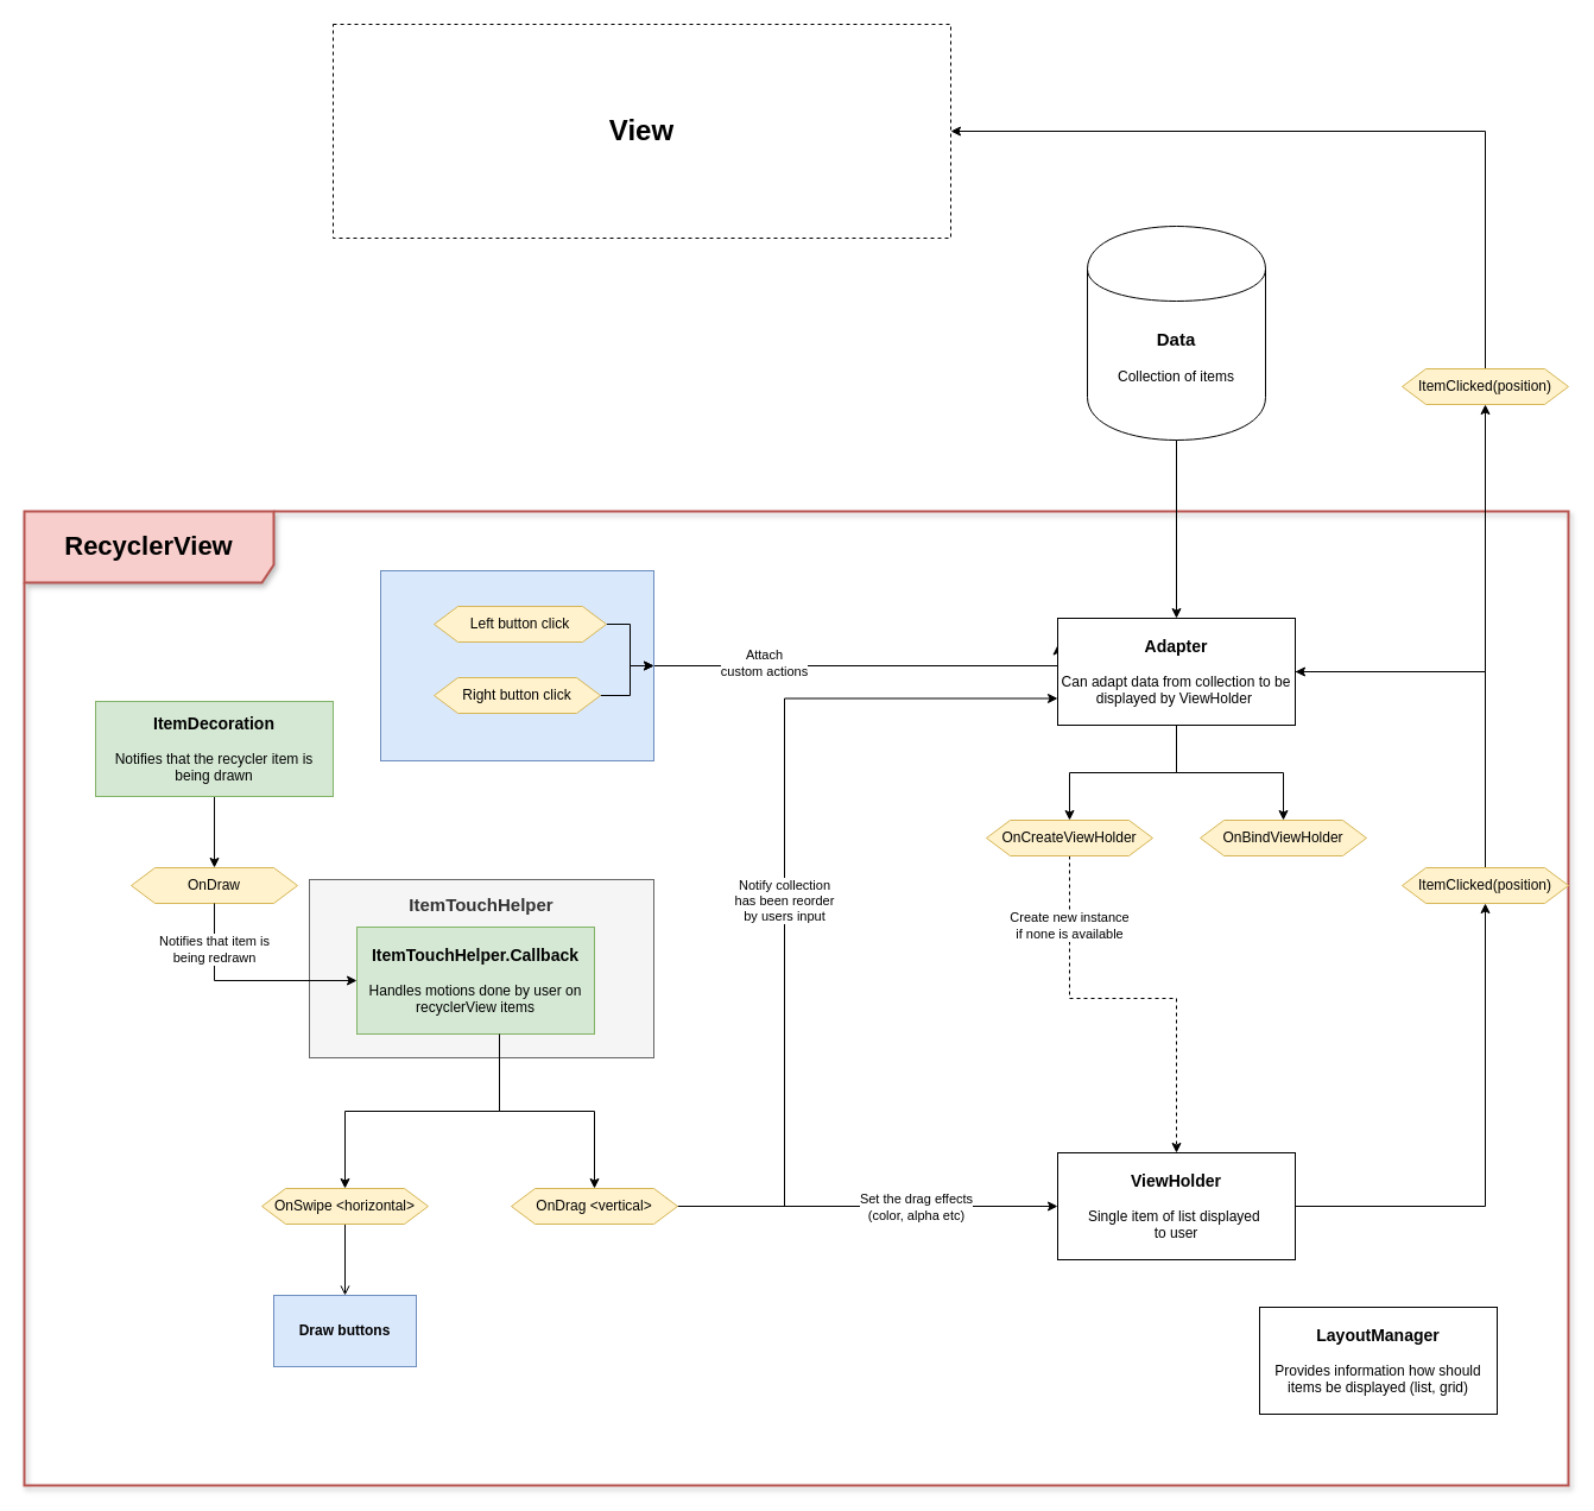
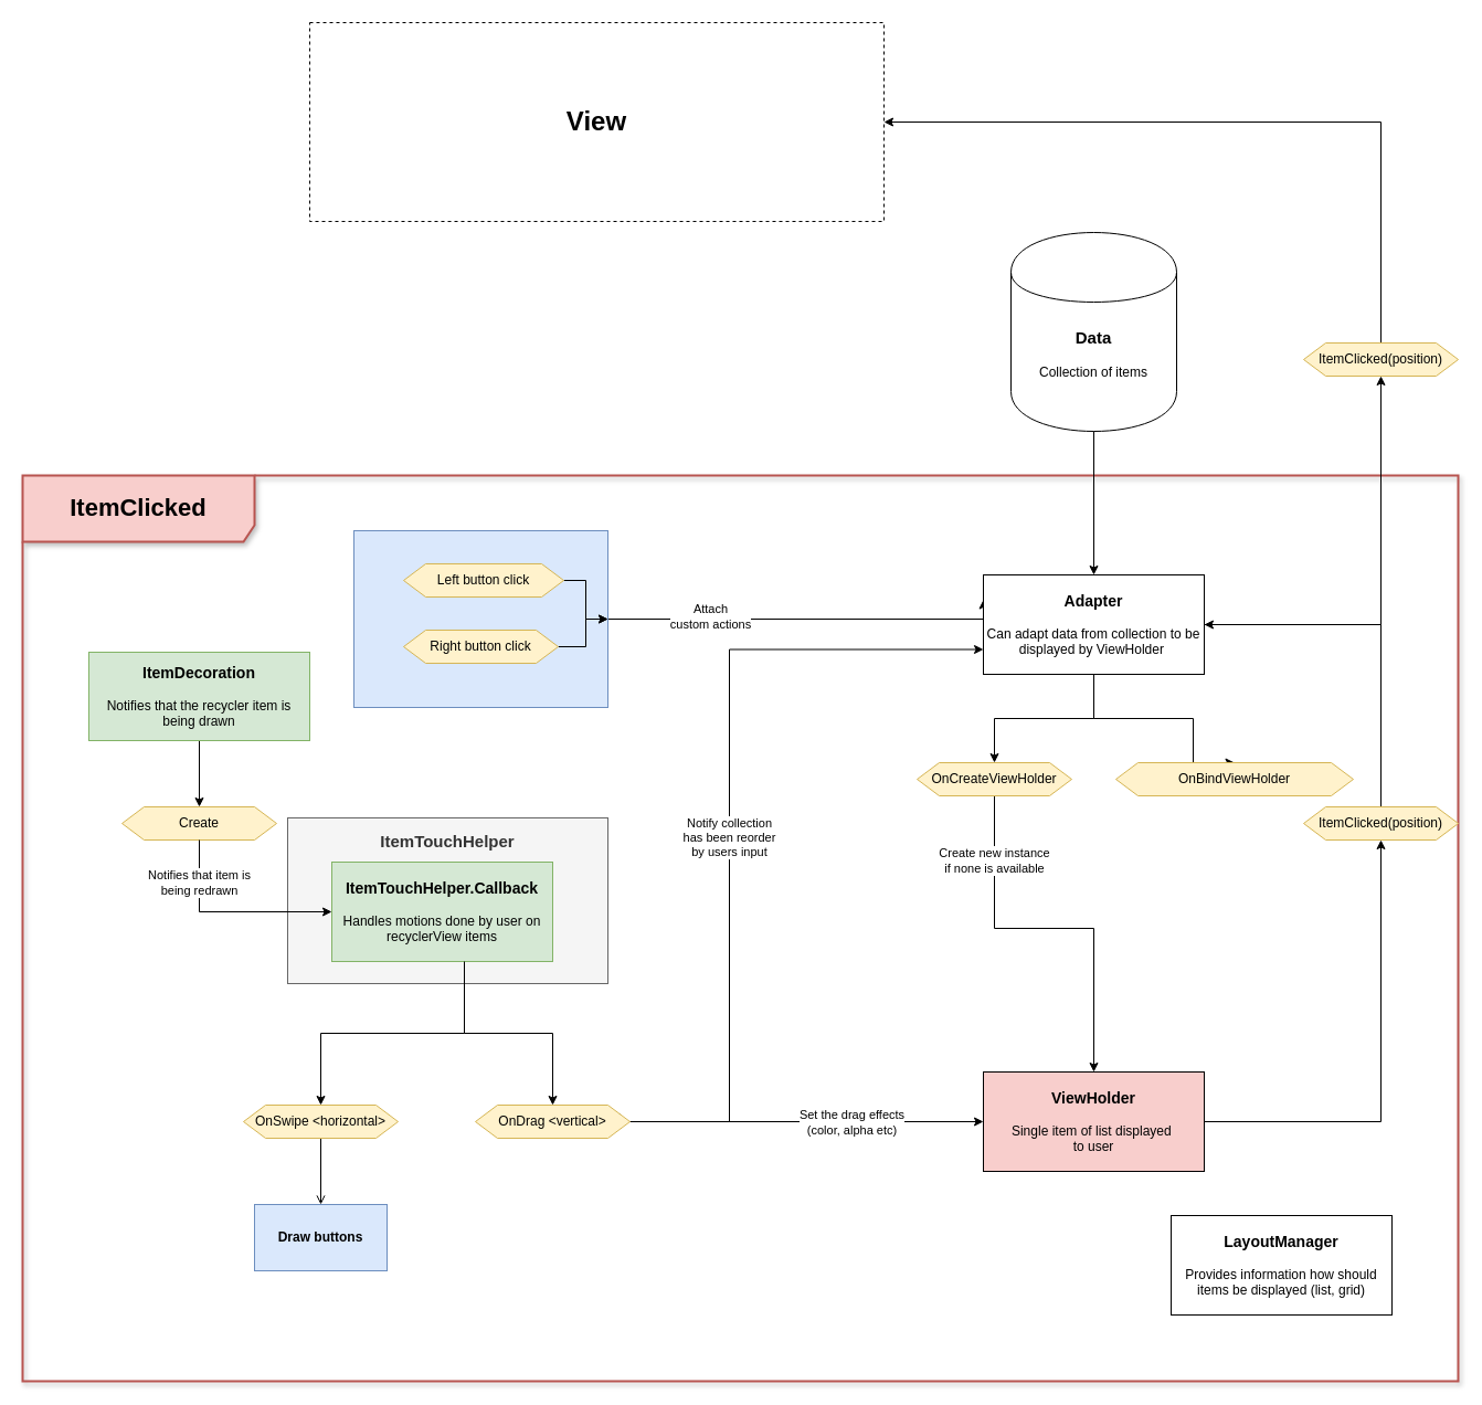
  <mxCell id="0" />
  <mxCell id="1" parent="0" />
- <mxCell id="2" value="&lt;font style=&quot;font-size: 22px&quot;&gt;&lt;b&gt;RecyclerView&lt;/b&gt;&lt;/font&gt;" style="shape=umlFrame;whiteSpace=wrap;html=1;width=210;height=60;fillColor=#f8cecc;strokeColor=#b85450;sketch=0;shadow=1;strokeWidth=2;perimeterSpacing=10;" vertex="1" parent="1"><mxGeometry x="20" y="430" width="1300" height="820" as="geometry" /></mxCell>
+ <mxCell id="2" value="&lt;font style=&quot;font-size: 22px&quot;&gt;&lt;b&gt;ItemClicked&lt;/b&gt;&lt;/font&gt;" style="shape=umlFrame;whiteSpace=wrap;html=1;width=210;height=60;fillColor=#f8cecc;strokeColor=#b85450;sketch=0;shadow=1;strokeWidth=2;perimeterSpacing=10;" vertex="1" parent="1"><mxGeometry x="20" y="430" width="1300" height="820" as="geometry" /></mxCell>
  <mxCell id="3" style="edgeStyle=orthogonalEdgeStyle;rounded=0;orthogonalLoop=1;jettySize=auto;html=1;entryX=0.5;entryY=0;entryDx=0;entryDy=0;strokeWidth=1;" edge="1" parent="1" source="44" target="11"><mxGeometry relative="1" as="geometry"><mxPoint x="850" y="660" as="targetPoint" /></mxGeometry></mxCell>
  <mxCell id="4" style="edgeStyle=orthogonalEdgeStyle;rounded=0;orthogonalLoop=1;jettySize=auto;html=1;entryX=0.5;entryY=0;entryDx=0;entryDy=0;strokeWidth=1;" edge="1" parent="1" source="44" target="12"><mxGeometry relative="1" as="geometry"><mxPoint x="1070" y="660" as="targetPoint" /><Array as="points"><mxPoint x="990" y="650" /><mxPoint x="1080" y="650" /></Array></mxGeometry></mxCell>
- <mxCell id="5" value="Create new instance&lt;br&gt;if none is available" style="edgeStyle=orthogonalEdgeStyle;rounded=0;orthogonalLoop=1;jettySize=auto;html=1;entryX=0.5;entryY=0;entryDx=0;entryDy=0;strokeWidth=1;exitX=0.5;exitY=1;exitDx=0;exitDy=0;dashed=1;" edge="1" parent="1" source="11" target="7"><mxGeometry x="-0.652" relative="1" as="geometry"><mxPoint x="845" y="710" as="sourcePoint" /><mxPoint x="968" y="830" as="targetPoint" /><Array as="points"><mxPoint x="900" y="840" /><mxPoint x="990" y="840" /></Array><mxPoint as="offset" /></mxGeometry></mxCell>
+ <mxCell id="5" value="Create new instance&lt;br&gt;if none is available" style="edgeStyle=orthogonalEdgeStyle;rounded=0;orthogonalLoop=1;jettySize=auto;html=1;entryX=0.5;entryY=0;entryDx=0;entryDy=0;strokeWidth=1;exitX=0.5;exitY=1;exitDx=0;exitDy=0;" edge="1" parent="1" source="11" target="7"><mxGeometry x="-0.652" relative="1" as="geometry"><mxPoint x="845" y="710" as="sourcePoint" /><mxPoint x="968" y="830" as="targetPoint" /><Array as="points"><mxPoint x="900" y="840" /><mxPoint x="990" y="840" /></Array><mxPoint as="offset" /></mxGeometry></mxCell>
  <mxCell id="6" style="edgeStyle=orthogonalEdgeStyle;rounded=0;orthogonalLoop=1;jettySize=auto;html=1;entryX=0.5;entryY=1;entryDx=0;entryDy=0;strokeWidth=1;" edge="1" parent="1" source="7" target="16"><mxGeometry relative="1" as="geometry" /></mxCell>
- <mxCell id="7" value="&lt;font&gt;&lt;b&gt;&lt;font style=&quot;font-size: 14px&quot;&gt;ViewHolder&lt;/font&gt;&lt;/b&gt;&lt;br&gt;&lt;br&gt;&lt;span style=&quot;font-size: 12px&quot;&gt;Single item of list displayed&amp;nbsp;&lt;/span&gt;&lt;br&gt;&lt;span style=&quot;font-size: 12px&quot;&gt;to user&lt;/span&gt;&lt;br&gt;&lt;/font&gt;" style="rounded=0;whiteSpace=wrap;html=1;" vertex="1" parent="1"><mxGeometry x="890" y="970" width="200" height="90" as="geometry" /></mxCell>
+ <mxCell id="7" value="&lt;font&gt;&lt;b&gt;&lt;font style=&quot;font-size: 14px&quot;&gt;ViewHolder&lt;/font&gt;&lt;/b&gt;&lt;br&gt;&lt;br&gt;&lt;span style=&quot;font-size: 12px&quot;&gt;Single item of list displayed&amp;nbsp;&lt;/span&gt;&lt;br&gt;&lt;span style=&quot;font-size: 12px&quot;&gt;to user&lt;/span&gt;&lt;br&gt;&lt;/font&gt;" style="rounded=0;whiteSpace=wrap;html=1;fillColor=#f8cecc;" vertex="1" parent="1"><mxGeometry x="890" y="970" width="200" height="90" as="geometry" /></mxCell>
  <mxCell id="8" value="&lt;font&gt;&lt;b&gt;&lt;font style=&quot;font-size: 14px&quot;&gt;LayoutManager&lt;/font&gt;&lt;/b&gt;&lt;br&gt;&lt;br&gt;Provides information how should items be displayed (list, grid)&lt;br&gt;&lt;/font&gt;" style="rounded=0;whiteSpace=wrap;html=1;" vertex="1" parent="1"><mxGeometry x="1060" y="1100" width="200" height="90" as="geometry" /></mxCell>
  <mxCell id="9" style="edgeStyle=orthogonalEdgeStyle;rounded=0;orthogonalLoop=1;jettySize=auto;html=1;entryX=0.5;entryY=0;entryDx=0;entryDy=0;strokeWidth=1;" edge="1" parent="1" source="10" target="13"><mxGeometry relative="1" as="geometry" /></mxCell>
  <mxCell id="10" value="&lt;font&gt;&lt;span style=&quot;font-size: 14px&quot;&gt;&lt;b&gt;ItemDecoration&lt;/b&gt;&lt;/span&gt;&lt;br&gt;&lt;br&gt;Notifies that the recycler item is being drawn&lt;br&gt;&lt;/font&gt;" style="rounded=0;whiteSpace=wrap;html=1;fillColor=#d5e8d4;strokeColor=#82b366;" vertex="1" parent="1"><mxGeometry x="80" y="590" width="200" height="80" as="geometry" /></mxCell>
  <mxCell id="11" value="OnCreateViewHolder" style="shape=hexagon;perimeter=hexagonPerimeter2;whiteSpace=wrap;html=1;fixedSize=1;fillColor=#fff2cc;strokeColor=#d6b656;" vertex="1" parent="1"><mxGeometry x="830" y="690" width="140" height="30" as="geometry" /></mxCell>
- <mxCell id="12" value="OnBindViewHolder" style="shape=hexagon;perimeter=hexagonPerimeter2;whiteSpace=wrap;html=1;fixedSize=1;fillColor=#fff2cc;strokeColor=#d6b656;" vertex="1" parent="1"><mxGeometry x="1010" y="690" width="140" height="30" as="geometry" /></mxCell>
- <mxCell id="13" value="OnDraw" style="shape=hexagon;perimeter=hexagonPerimeter2;whiteSpace=wrap;html=1;fixedSize=1;fillColor=#fff2cc;strokeColor=#d6b656;" vertex="1" parent="1"><mxGeometry x="110" y="730" width="140" height="30" as="geometry" /></mxCell>
+ <mxCell id="12" value="OnBindViewHolder" style="shape=hexagon;perimeter=hexagonPerimeter2;whiteSpace=wrap;html=1;fixedSize=1;fillColor=#fff2cc;strokeColor=#d6b656;" vertex="1" parent="1"><mxGeometry x="1010" y="690" width="215" height="30" as="geometry" /></mxCell>
+ <mxCell id="13" value="Create" style="shape=hexagon;perimeter=hexagonPerimeter2;whiteSpace=wrap;html=1;fixedSize=1;fillColor=#fff2cc;strokeColor=#d6b656;" vertex="1" parent="1"><mxGeometry x="110" y="730" width="140" height="30" as="geometry" /></mxCell>
  <mxCell id="14" value="&lt;font style=&quot;font-size: 24px&quot;&gt;&lt;b&gt;View&lt;/b&gt;&lt;/font&gt;" style="rounded=0;whiteSpace=wrap;html=1;dashed=1;" vertex="1" parent="1"><mxGeometry x="280" y="20" width="520" height="180" as="geometry" /></mxCell>
  <mxCell id="15" style="edgeStyle=orthogonalEdgeStyle;rounded=0;orthogonalLoop=1;jettySize=auto;html=1;entryX=1;entryY=0.5;entryDx=0;entryDy=0;strokeWidth=1;exitX=0.5;exitY=0;exitDx=0;exitDy=0;" edge="1" parent="1" source="16" target="44"><mxGeometry relative="1" as="geometry"><Array as="points"><mxPoint x="1250" y="565" /></Array></mxGeometry></mxCell>
  <mxCell id="16" value="ItemClicked(position)" style="shape=hexagon;perimeter=hexagonPerimeter2;whiteSpace=wrap;html=1;fixedSize=1;fillColor=#fff2cc;strokeColor=#d6b656;" vertex="1" parent="1"><mxGeometry x="1180" y="730" width="140" height="30" as="geometry" /></mxCell>
  <mxCell id="17" style="edgeStyle=orthogonalEdgeStyle;rounded=0;orthogonalLoop=1;jettySize=auto;html=1;exitX=0.5;exitY=0;exitDx=0;exitDy=0;entryX=1;entryY=0.5;entryDx=0;entryDy=0;strokeWidth=1;" edge="1" parent="1" source="18" target="14"><mxGeometry relative="1" as="geometry" /></mxCell>
  <mxCell id="18" value="ItemClicked(position)" style="shape=hexagon;perimeter=hexagonPerimeter2;whiteSpace=wrap;html=1;fixedSize=1;fillColor=#fff2cc;strokeColor=#d6b656;" vertex="1" parent="1"><mxGeometry x="1180" y="310" width="140" height="30" as="geometry" /></mxCell>
  <mxCell id="19" style="edgeStyle=orthogonalEdgeStyle;rounded=0;orthogonalLoop=1;jettySize=auto;html=1;strokeWidth=1;" edge="1" parent="1" source="44" target="18"><mxGeometry relative="1" as="geometry" /></mxCell>
  <mxCell id="20" style="edgeStyle=orthogonalEdgeStyle;rounded=0;orthogonalLoop=1;jettySize=auto;html=1;entryX=0;entryY=0.5;entryDx=0;entryDy=0;strokeWidth=1;" edge="1" parent="1" source="23" target="7"><mxGeometry relative="1" as="geometry" /></mxCell>
  <mxCell id="21" value="Set the drag effects&lt;br&gt;(color, alpha etc)" style="edgeLabel;html=1;align=center;verticalAlign=middle;resizable=0;points=[];" vertex="1" connectable="0" parent="20"><mxGeometry x="0.021" y="3" relative="1" as="geometry"><mxPoint x="37.14" y="3" as="offset" /></mxGeometry></mxCell>
  <mxCell id="22" value="Notify collection&lt;br&gt;has been reorder&lt;br&gt;by users input" style="edgeStyle=orthogonalEdgeStyle;rounded=0;orthogonalLoop=1;jettySize=auto;html=1;entryX=0;entryY=0.75;entryDx=0;entryDy=0;strokeWidth=1;exitX=1;exitY=0.25;exitDx=0;exitDy=0;" edge="1" parent="1" source="23" target="44"><mxGeometry x="-0.036" relative="1" as="geometry"><Array as="points"><mxPoint x="557" y="1015" /><mxPoint x="660" y="1015" /><mxPoint x="660" y="588" /></Array><mxPoint y="1" as="offset" /></mxGeometry></mxCell>
  <mxCell id="23" value="OnDrag &amp;lt;vertical&amp;gt;" style="shape=hexagon;perimeter=hexagonPerimeter2;whiteSpace=wrap;html=1;fixedSize=1;fillColor=#fff2cc;strokeColor=#d6b656;" vertex="1" parent="1"><mxGeometry x="430" y="1000" width="140" height="30" as="geometry" /></mxCell>
  <mxCell id="24" style="edgeStyle=orthogonalEdgeStyle;rounded=0;orthogonalLoop=1;jettySize=auto;html=1;entryX=0.5;entryY=0;entryDx=0;entryDy=0;strokeWidth=1;endArrow=open;" edge="1" parent="1" source="25" target="28"><mxGeometry relative="1" as="geometry" /></mxCell>
  <mxCell id="25" value="OnSwipe &amp;lt;horizontal&amp;gt;" style="shape=hexagon;perimeter=hexagonPerimeter2;whiteSpace=wrap;html=1;fixedSize=1;fillColor=#fff2cc;strokeColor=#d6b656;" vertex="1" parent="1"><mxGeometry x="220" y="1000" width="140" height="30" as="geometry" /></mxCell>
  <mxCell id="26" style="edgeStyle=orthogonalEdgeStyle;rounded=0;orthogonalLoop=1;jettySize=auto;html=1;exitX=0.5;exitY=1;exitDx=0;exitDy=0;strokeWidth=1;" edge="1" parent="1" source="13" target="13"><mxGeometry relative="1" as="geometry" /></mxCell>
  <mxCell id="27" style="edgeStyle=orthogonalEdgeStyle;rounded=0;orthogonalLoop=1;jettySize=auto;html=1;exitX=0.5;exitY=1;exitDx=0;exitDy=0;entryX=0.5;entryY=0;entryDx=0;entryDy=0;strokeWidth=1;" edge="1" parent="1" source="31" target="25"><mxGeometry relative="1" as="geometry"><Array as="points"><mxPoint x="420" y="870" /><mxPoint x="420" y="935" /><mxPoint x="290" y="935" /></Array></mxGeometry></mxCell>
  <mxCell id="28" value="&lt;b&gt;Draw buttons&lt;/b&gt;" style="rounded=0;whiteSpace=wrap;html=1;fillColor=#dae8fc;strokeColor=#6c8ebf;" vertex="1" parent="1"><mxGeometry x="230" y="1090" width="120" height="60" as="geometry" /></mxCell>
  <mxCell id="29" value="" style="group" vertex="1" connectable="0" parent="1"><mxGeometry x="260" y="740" width="290" height="150" as="geometry" /></mxCell>
  <mxCell id="30" value="&lt;font style=&quot;font-size: 15px&quot;&gt;&lt;b&gt;ItemTouchHelper&lt;br&gt;&lt;br&gt;&lt;br&gt;&lt;br&gt;&lt;br&gt;&lt;br&gt;&lt;br&gt;&lt;/b&gt;&lt;/font&gt;" style="rounded=0;whiteSpace=wrap;html=1;fillColor=#f5f5f5;strokeColor=#666666;fontColor=#333333;" vertex="1" parent="29"><mxGeometry width="290" height="150" as="geometry" /></mxCell>
  <mxCell id="31" value="&lt;font&gt;&lt;span style=&quot;font-size: 14px&quot;&gt;&lt;b&gt;ItemTouchHelper.Callback&lt;/b&gt;&lt;/span&gt;&lt;br&gt;&lt;br&gt;Handles motions done by user on&lt;br&gt;recyclerView items&lt;br&gt;&lt;/font&gt;" style="rounded=0;whiteSpace=wrap;html=1;fillColor=#d5e8d4;strokeColor=#82b366;" vertex="1" parent="29"><mxGeometry x="40" y="40" width="200" height="90" as="geometry" /></mxCell>
  <mxCell id="32" value="Notifies that item is&lt;br&gt;being redrawn" style="edgeStyle=orthogonalEdgeStyle;rounded=0;orthogonalLoop=1;jettySize=auto;html=1;entryX=0;entryY=0.5;entryDx=0;entryDy=0;strokeWidth=1;exitX=0.5;exitY=1;exitDx=0;exitDy=0;" edge="1" parent="1" source="13" target="31"><mxGeometry x="-0.575" relative="1" as="geometry"><Array as="points"><mxPoint x="180" y="825" /></Array><mxPoint as="offset" /></mxGeometry></mxCell>
  <mxCell id="33" value="" style="group" vertex="1" connectable="0" parent="1"><mxGeometry x="560" y="515" height="70" as="geometry" /></mxCell>
  <mxCell id="34" value="" style="group" vertex="1" connectable="0" parent="33"><mxGeometry height="70" as="geometry" /></mxCell>
  <mxCell id="35" style="edgeStyle=orthogonalEdgeStyle;rounded=0;orthogonalLoop=1;jettySize=auto;html=1;entryX=0.5;entryY=0;entryDx=0;entryDy=0;strokeWidth=1;" edge="1" parent="1" source="31" target="23"><mxGeometry relative="1" as="geometry"><Array as="points"><mxPoint x="420" y="935" /><mxPoint x="500" y="935" /></Array></mxGeometry></mxCell>
  <mxCell id="36" style="edgeStyle=orthogonalEdgeStyle;rounded=0;orthogonalLoop=1;jettySize=auto;html=1;entryX=0;entryY=0.25;entryDx=0;entryDy=0;strokeWidth=1;" edge="1" parent="1" source="39" target="44"><mxGeometry relative="1" as="geometry"><Array as="points"><mxPoint x="550" y="560" /><mxPoint x="550" y="560" /></Array></mxGeometry></mxCell>
  <mxCell id="37" value="Attach&lt;br&gt;custom actions" style="edgeLabel;html=1;align=center;verticalAlign=middle;resizable=0;points=[];" vertex="1" connectable="0" parent="36"><mxGeometry x="-0.325" y="-2" relative="1" as="geometry"><mxPoint x="-28.57" y="-4.55" as="offset" /></mxGeometry></mxCell>
  <mxCell id="38" value="" style="group" vertex="1" connectable="0" parent="1"><mxGeometry x="320" y="480" width="230" height="160" as="geometry" /></mxCell>
  <mxCell id="39" value="" style="rounded=0;whiteSpace=wrap;html=1;fillColor=#dae8fc;strokeColor=#6c8ebf;" vertex="1" parent="38"><mxGeometry width="230" height="160" as="geometry" /></mxCell>
  <mxCell id="40" style="edgeStyle=orthogonalEdgeStyle;rounded=0;orthogonalLoop=1;jettySize=auto;html=1;entryX=1;entryY=0.5;entryDx=0;entryDy=0;strokeWidth=1;exitX=1;exitY=0.5;exitDx=0;exitDy=0;" edge="1" parent="38" source="41" target="39"><mxGeometry relative="1" as="geometry" /></mxCell>
  <mxCell id="41" value="Left button click" style="shape=hexagon;perimeter=hexagonPerimeter2;whiteSpace=wrap;html=1;fixedSize=1;fillColor=#fff2cc;strokeColor=#d6b656;" vertex="1" parent="38"><mxGeometry x="45" y="30" width="145" height="30" as="geometry" /></mxCell>
  <mxCell id="42" style="edgeStyle=orthogonalEdgeStyle;rounded=0;orthogonalLoop=1;jettySize=auto;html=1;exitX=1;exitY=0.5;exitDx=0;exitDy=0;entryX=1;entryY=0.5;entryDx=0;entryDy=0;strokeWidth=1;" edge="1" parent="38" source="43" target="39"><mxGeometry relative="1" as="geometry"><Array as="points"><mxPoint x="210" y="105" /><mxPoint x="210" y="80" /></Array></mxGeometry></mxCell>
  <mxCell id="43" value="Right button click" style="shape=hexagon;perimeter=hexagonPerimeter2;whiteSpace=wrap;html=1;fixedSize=1;fillColor=#fff2cc;strokeColor=#d6b656;" vertex="1" parent="38"><mxGeometry x="45" y="90" width="140" height="30" as="geometry" /></mxCell>
  <mxCell id="44" value="&lt;font&gt;&lt;b&gt;&lt;font style=&quot;font-size: 14px&quot;&gt;Adapter&lt;/font&gt;&lt;/b&gt;&lt;br&gt;&lt;br&gt;Can adapt data from collection to be displayed by ViewHolder&amp;nbsp;&lt;br&gt;&lt;/font&gt;" style="rounded=0;whiteSpace=wrap;html=1;" vertex="1" parent="1"><mxGeometry x="890" y="520" width="200" height="90" as="geometry" /></mxCell>
- <mxCell id="45" value="&lt;font style=&quot;font-size: 15px&quot;&gt;&lt;b&gt;Data&lt;/b&gt;&lt;/font&gt;&lt;br&gt;&lt;br&gt;Collection of items" style="shape=cylinder;whiteSpace=wrap;html=1;boundedLbl=1;backgroundOutline=1;" vertex="1" parent="1"><mxGeometry x="915" y="190" width="150" height="180" as="geometry" /></mxCell>
+ <mxCell id="45" value="&lt;font style=&quot;font-size: 15px&quot;&gt;&lt;b&gt;Data&lt;/b&gt;&lt;/font&gt;&lt;br&gt;&lt;br&gt;Collection of items" style="shape=cylinder;whiteSpace=wrap;html=1;boundedLbl=1;backgroundOutline=1;" vertex="1" parent="1"><mxGeometry x="915" y="210" width="150" height="180" as="geometry" /></mxCell>
  <mxCell id="46" style="edgeStyle=orthogonalEdgeStyle;rounded=0;orthogonalLoop=1;jettySize=auto;html=1;entryX=0.5;entryY=0;entryDx=0;entryDy=0;strokeWidth=1;" edge="1" parent="1" source="45" target="44"><mxGeometry relative="1" as="geometry" /></mxCell>
